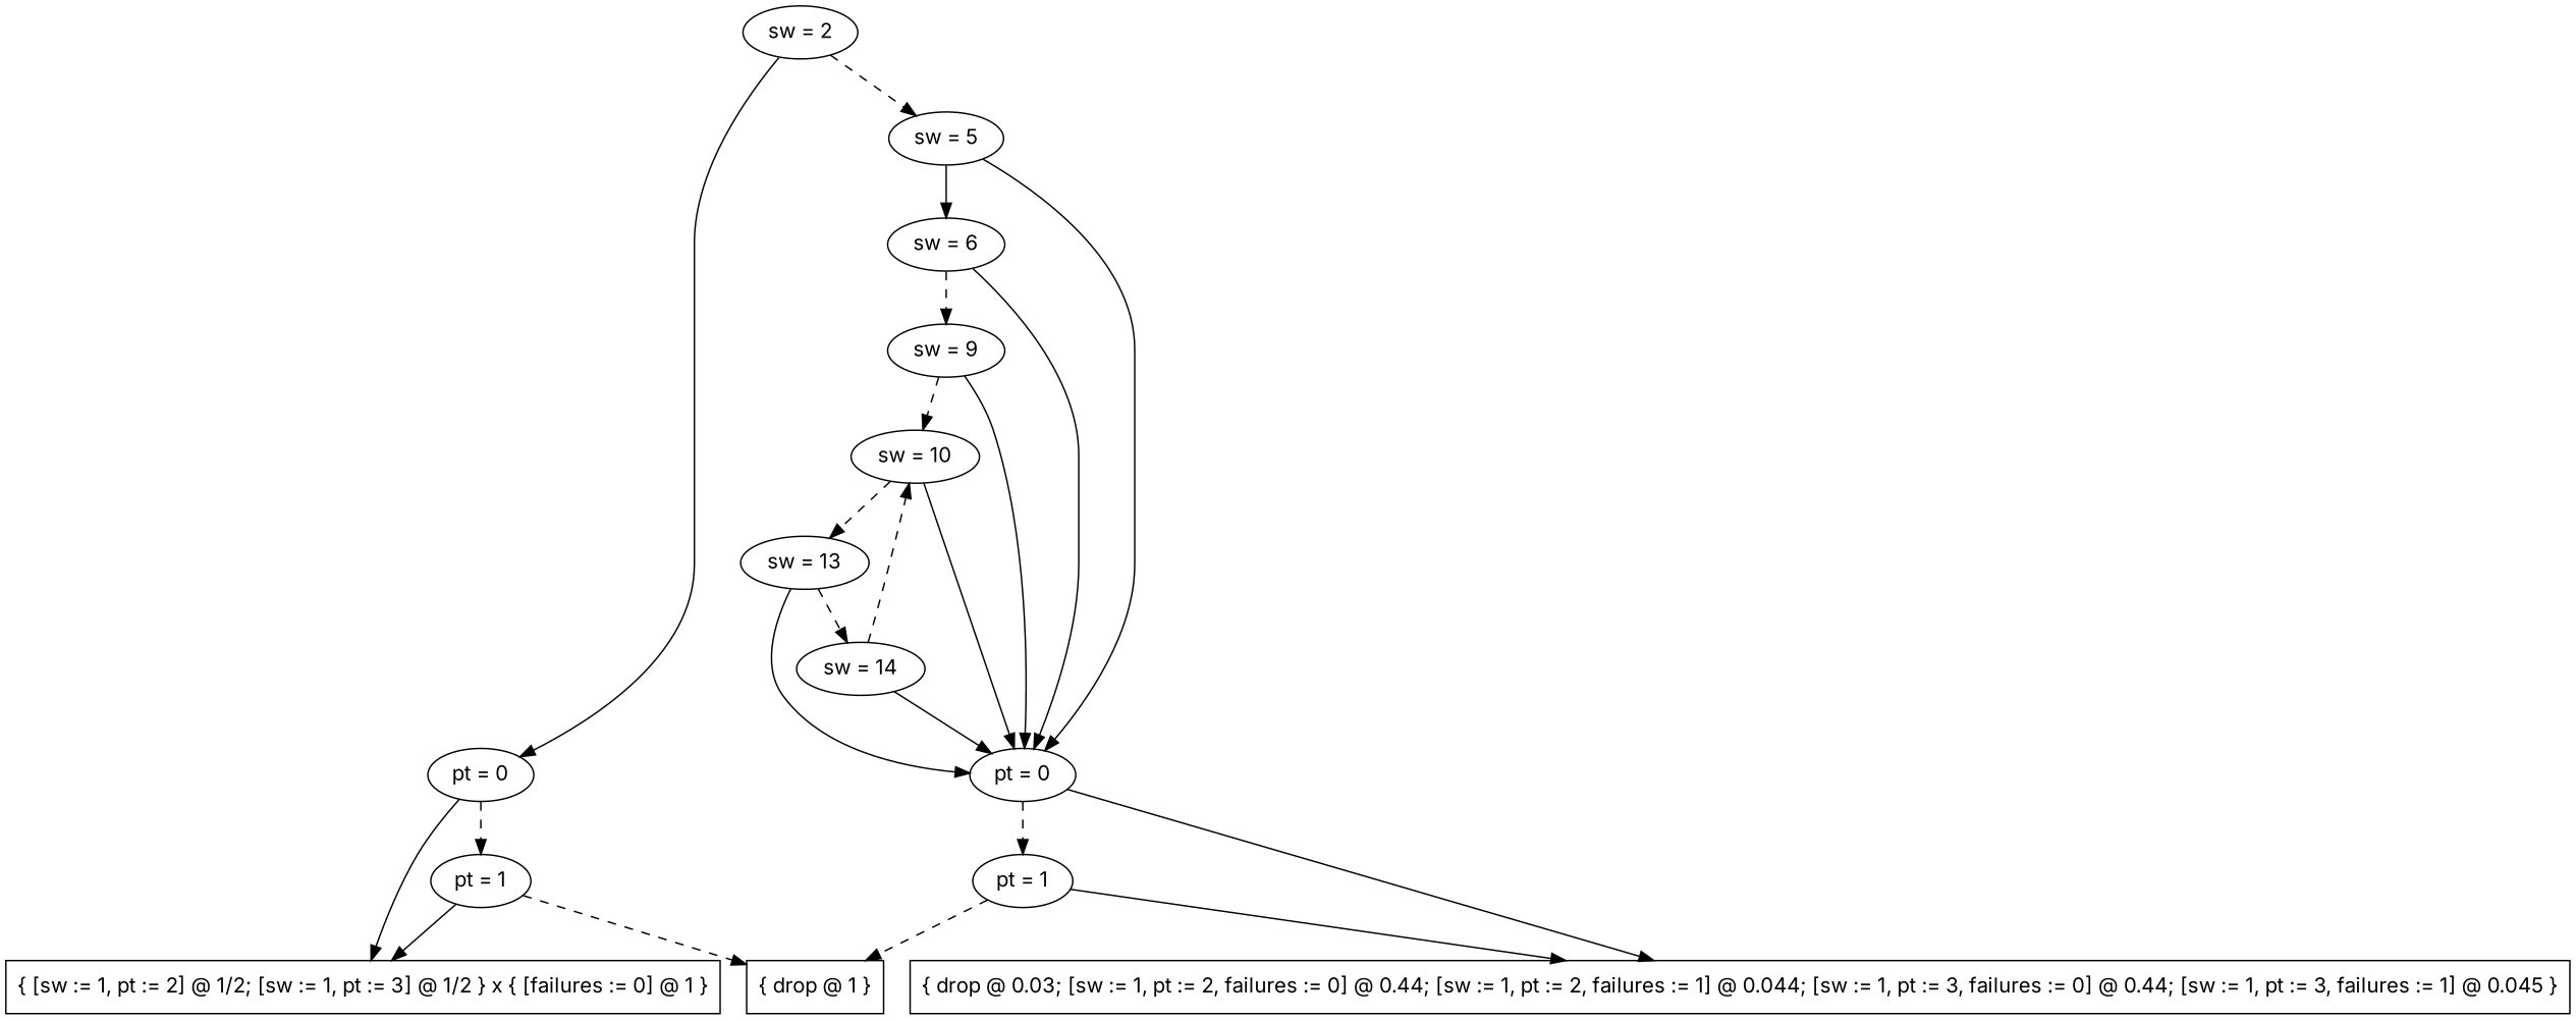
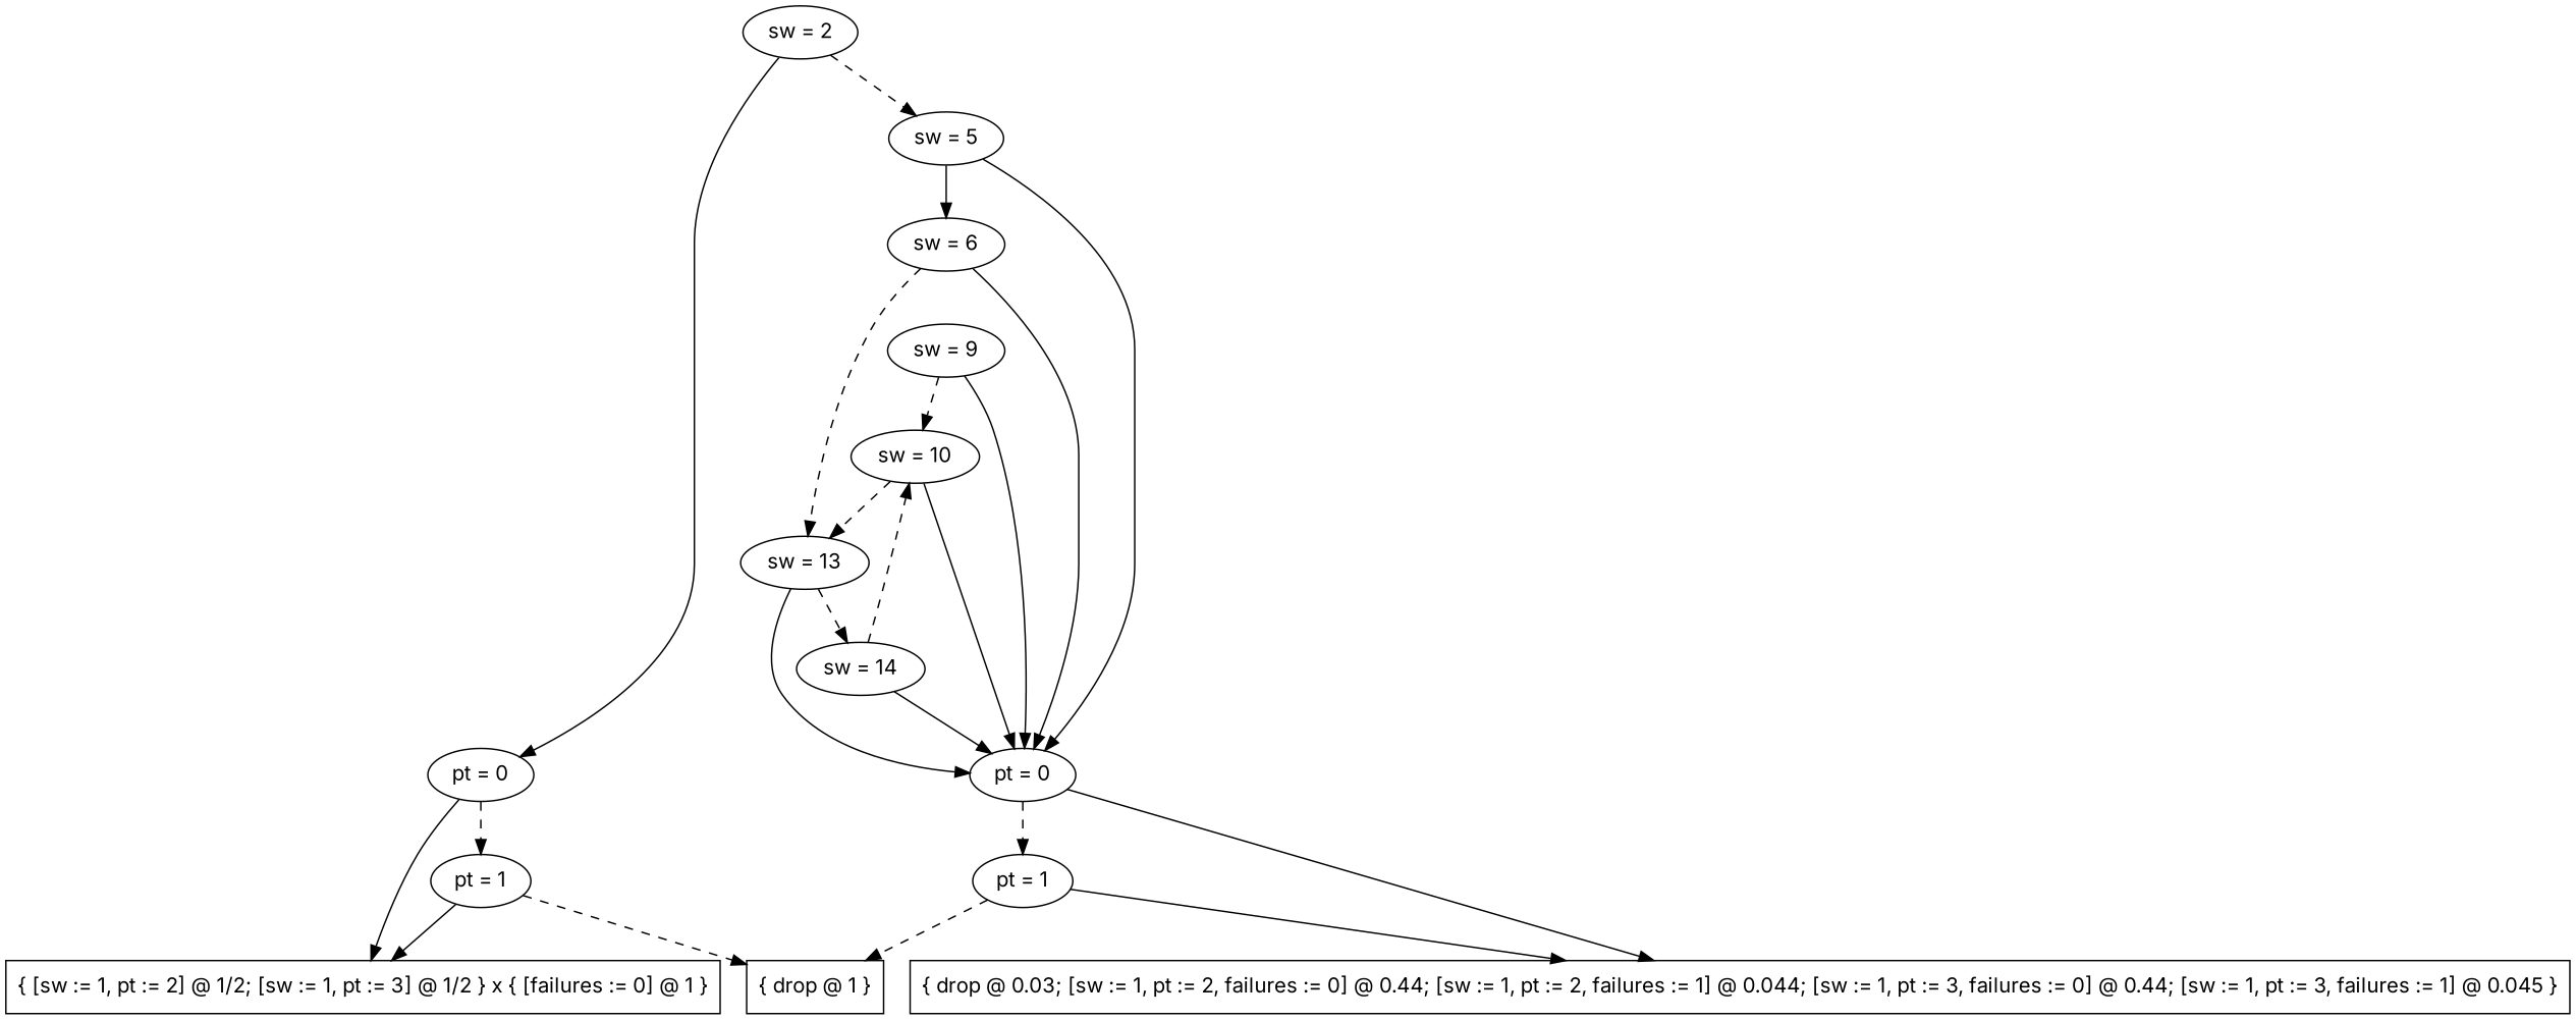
  digraph {
    fontname=Inter
    node [fontname=Inter]
    edge [fontname=Inter]
    n1 [label="sw = 10"]
    n2 [label="pt = 1"]
    n3 [label="pt = 1"]
    n4 [label="sw = 5"]
    n5 [label="sw = 9"]
    n6 [label="sw = 2"]
    n7 [label="sw = 14"]
    n8 [label="sw = 13"]
    n9 [label="sw = 6"]
    n10 [label="pt = 0"]
    n11 [label="pt = 0"]
    n12 [label="{ [sw := 1, pt := 2] @ 1/2; [sw := 1, pt := 3] @ 1/2 } x { [failures := 0] @ 1 }" shape=box]
    n13 [label="{ drop @ 1 }" shape=box]
    n14 [label="{ drop @ 0.03; [sw := 1, pt := 2, failures := 0] @ 0.44; [sw := 1, pt := 2, failures := 1] @ 0.044; [sw := 1, pt := 3, failures := 0] @ 0.44; [sw := 1, pt := 3, failures := 1] @ 0.045 }" shape=box]
    subgraph sub_1 {
      rank=same
      n1
    }
    subgraph sub_2 {
      rank=same
      n2
      n3
    }
    subgraph sub_3 {
      rank=same
      n4
    }
    subgraph sub_4 {
      rank=same
      n5
    }
    subgraph sub_5 {
      rank=same
      n6
    }
    subgraph sub_6 {
      rank=same
      n7
    }
    subgraph sub_7 {
      rank=same
      n8
    }
    subgraph sub_8 {
      rank=same
      n9
    }
    subgraph sub_9 {
      rank=same
      n10
      n11
    }
    n1 -> n8 [style=dashed]
    n1 -> n11
    n2 -> n12
    n2 -> n13 [style=dashed]
    n3 -> n13 [style=dashed]
    n3 -> n14
    n4 -> n9 [style=solid]
    n4 -> n11
    n5 -> n1 [style=dashed]
    n5 -> n11
    n6 -> n4 [style=dashed]
    n6 -> n10
    n7 -> n1 [style=dashed]
    n7 -> n11
    n8 -> n7 [style=dashed]
    n8 -> n11
-   n9 -> n5 [style=dashed]
+   n9 -> n8 [style=dashed]
    n9 -> n11
    n10 -> n2 [style=dashed]
    n10 -> n12
    n11 -> n3 [style=dashed]
    n11 -> n14
  }
